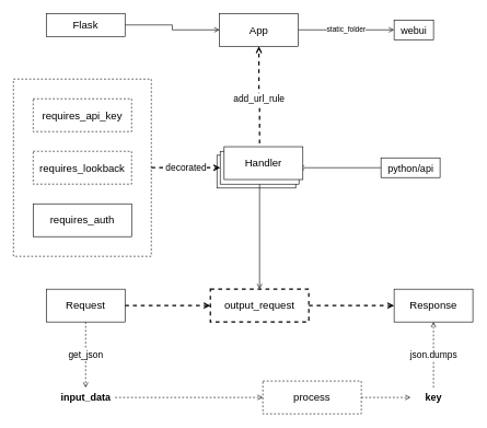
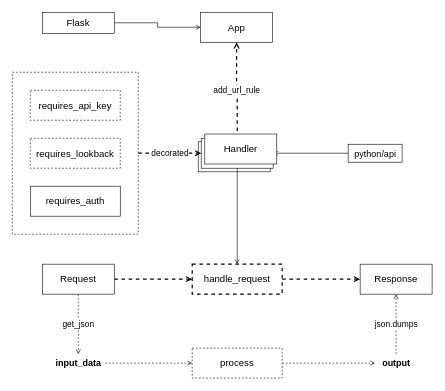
  <mxCell id="0" />
  <mxCell id="1" parent="0" />
  <mxCell id="2" value="" style="edgeStyle=orthogonalEdgeStyle;rounded=0;orthogonalLoop=1;jettySize=auto;html=1;endArrow=open;endFill=0;" edge="1" parent="1" source="3" target="5"><mxGeometry relative="1" as="geometry" /></mxCell>
  <mxCell id="3" value="Flask" style="rounded=0;whiteSpace=wrap;html=1;fontSize=16;" vertex="1" parent="1"><mxGeometry x="70" y="20" width="120" height="35" as="geometry" /></mxCell>
- <mxCell id="4" value="static_folder" style="edgeStyle=orthogonalEdgeStyle;rounded=0;orthogonalLoop=1;jettySize=auto;html=1;endArrow=open;endFill=0;" edge="1" parent="1" source="5" target="6"><mxGeometry relative="1" as="geometry" /></mxCell>
  <mxCell id="5" value="App" style="rounded=0;whiteSpace=wrap;html=1;fontSize=16;" vertex="1" parent="1"><mxGeometry x="334" y="20" width="120" height="50" as="geometry" /></mxCell>
- <mxCell id="6" value="webui" style="text;html=1;align=center;verticalAlign=middle;resizable=0;points=[];autosize=1;strokeColor=default;fillColor=none;fontSize=15;" vertex="1" parent="1"><mxGeometry x="600" y="30" width="60" height="30" as="geometry" /></mxCell>
  <mxCell id="7" value="" style="edgeStyle=orthogonalEdgeStyle;rounded=0;orthogonalLoop=1;jettySize=auto;html=1;entryX=1;entryY=0.5;entryDx=0;entryDy=0;endArrow=open;endFill=0;" edge="1" parent="1" source="8" target="11"><mxGeometry relative="1" as="geometry" /></mxCell>
  <mxCell id="8" value="python/api" style="text;html=1;align=center;verticalAlign=middle;resizable=0;points=[];autosize=1;strokeColor=default;fillColor=none;fontSize=15;" vertex="1" parent="1"><mxGeometry x="580" y="240" width="90" height="30" as="geometry" /></mxCell>
  <mxCell id="9" value="block" style="rounded=0;whiteSpace=wrap;html=1;fontSize=16;" vertex="1" parent="1"><mxGeometry x="330" y="236" width="120" height="50" as="geometry" /></mxCell>
  <mxCell id="10" style="edgeStyle=orthogonalEdgeStyle;rounded=0;orthogonalLoop=1;jettySize=auto;html=1;exitX=0.5;exitY=1;exitDx=0;exitDy=0;entryX=0.5;entryY=0;entryDx=0;entryDy=0;endArrow=open;endFill=0;" edge="1" parent="1" source="11" target="24"><mxGeometry relative="1" as="geometry" /></mxCell>
  <mxCell id="11" value="block" style="rounded=0;whiteSpace=wrap;html=1;fontSize=16;" vertex="1" parent="1"><mxGeometry x="335" y="230" width="120" height="50" as="geometry" /></mxCell>
  <mxCell id="12" value="add_url_rule" style="edgeStyle=orthogonalEdgeStyle;rounded=0;orthogonalLoop=1;jettySize=auto;html=1;exitX=0.5;exitY=0;exitDx=0;exitDy=0;entryX=0.5;entryY=1;entryDx=0;entryDy=0;fontSize=14;endArrow=open;endFill=0;dashed=1;strokeWidth=2;" edge="1" parent="1" source="11" target="5"><mxGeometry relative="1" as="geometry" /></mxCell>
  <mxCell id="13" value="Handler" style="rounded=0;whiteSpace=wrap;html=1;fontSize=16;" vertex="1" parent="1"><mxGeometry x="341" y="223" width="120" height="50" as="geometry" /></mxCell>
  <mxCell id="14" value="requires_lookback" style="rounded=0;whiteSpace=wrap;html=1;fontSize=16;dashed=1;" vertex="1" parent="1"><mxGeometry x="50" y="230" width="150" height="50" as="geometry" /></mxCell>
  <mxCell id="15" value="requires_auth" style="rounded=0;whiteSpace=wrap;html=1;fontSize=16;dashed=0;" vertex="1" parent="1"><mxGeometry x="50" y="310" width="150" height="50" as="geometry" /></mxCell>
  <mxCell id="16" value="requires_api_key" style="rounded=0;whiteSpace=wrap;html=1;fontSize=16;dashed=1;" vertex="1" parent="1"><mxGeometry x="50" y="150" width="150" height="50" as="geometry" /></mxCell>
  <mxCell id="17" value="decorated" style="edgeStyle=orthogonalEdgeStyle;rounded=0;orthogonalLoop=1;jettySize=auto;html=1;exitX=1;exitY=0.5;exitDx=0;exitDy=0;entryX=0;entryY=0.5;entryDx=0;entryDy=0;fontSize=14;endArrow=open;endFill=0;dashed=1;strokeWidth=2;" edge="1" parent="1" source="18" target="11"><mxGeometry relative="1" as="geometry" /></mxCell>
  <mxCell id="18" value="" style="rounded=0;whiteSpace=wrap;html=1;fontSize=16;fillColor=none;strokeColor=default;dashed=1;" vertex="1" parent="1"><mxGeometry x="20" y="120" width="210" height="270" as="geometry" /></mxCell>
  <mxCell id="19" style="edgeStyle=orthogonalEdgeStyle;rounded=0;orthogonalLoop=1;jettySize=auto;html=1;exitX=1;exitY=0.5;exitDx=0;exitDy=0;entryX=0;entryY=0.5;entryDx=0;entryDy=0;dashed=1;endArrow=open;endFill=0;strokeWidth=2;" edge="1" parent="1" source="21" target="24"><mxGeometry relative="1" as="geometry" /></mxCell>
  <mxCell id="20" value="get_json" style="edgeStyle=orthogonalEdgeStyle;rounded=0;orthogonalLoop=1;jettySize=auto;html=1;dashed=1;endArrow=open;endFill=0;fontSize=14;" edge="1" parent="1" source="21" target="28"><mxGeometry relative="1" as="geometry" /></mxCell>
  <mxCell id="21" value="Request" style="rounded=0;whiteSpace=wrap;html=1;fontSize=16;" vertex="1" parent="1"><mxGeometry x="70" y="440" width="120" height="50" as="geometry" /></mxCell>
  <mxCell id="22" value="Response" style="rounded=0;whiteSpace=wrap;html=1;fontSize=16;" vertex="1" parent="1"><mxGeometry x="600" y="440" width="120" height="50" as="geometry" /></mxCell>
  <mxCell id="23" style="edgeStyle=orthogonalEdgeStyle;rounded=0;orthogonalLoop=1;jettySize=auto;html=1;exitX=1;exitY=0.5;exitDx=0;exitDy=0;entryX=0;entryY=0.5;entryDx=0;entryDy=0;dashed=1;endArrow=open;endFill=0;strokeWidth=2;" edge="1" parent="1" source="24" target="22"><mxGeometry relative="1" as="geometry" /></mxCell>
- <mxCell id="24" value="output_request" style="rounded=0;whiteSpace=wrap;html=1;fontSize=16;dashed=1;strokeWidth=2;" vertex="1" parent="1"><mxGeometry x="320" y="440" width="150" height="50" as="geometry" /></mxCell>
+ <mxCell id="24" value="handle_request" style="rounded=0;whiteSpace=wrap;html=1;fontSize=16;dashed=1;strokeWidth=2;" vertex="1" parent="1"><mxGeometry x="320" y="440" width="150" height="50" as="geometry" /></mxCell>
  <mxCell id="25" value="" style="edgeStyle=orthogonalEdgeStyle;rounded=0;orthogonalLoop=1;jettySize=auto;html=1;dashed=1;endArrow=open;endFill=0;" edge="1" parent="1" source="26" target="30"><mxGeometry relative="1" as="geometry" /></mxCell>
- <mxCell id="26" value="process" style="rounded=0;whiteSpace=wrap;html=1;fontSize=16;dashed=1;strokeWidth=1;" vertex="1" parent="1"><mxGeometry x="400" y="580" width="150" height="50" as="geometry" /></mxCell>
+ <mxCell id="26" value="process" style="rounded=0;whiteSpace=wrap;html=1;fontSize=16;dashed=1;strokeWidth=1;" vertex="1" parent="1"><mxGeometry x="320" y="580" width="150" height="50" as="geometry" /></mxCell>
  <mxCell id="27" value="" style="edgeStyle=orthogonalEdgeStyle;rounded=0;orthogonalLoop=1;jettySize=auto;html=1;dashed=1;endArrow=open;endFill=0;" edge="1" parent="1" source="28" target="26"><mxGeometry relative="1" as="geometry"><Array as="points"><mxPoint x="270" y="605" /><mxPoint x="270" y="605" /></Array></mxGeometry></mxCell>
  <mxCell id="28" value="input_data" style="text;html=1;align=center;verticalAlign=middle;resizable=0;points=[];autosize=1;strokeColor=none;fillColor=none;fontSize=15;fontStyle=1" vertex="1" parent="1"><mxGeometry x="85" y="590" width="90" height="30" as="geometry" /></mxCell>
  <mxCell id="29" value="json.dumps" style="edgeStyle=orthogonalEdgeStyle;rounded=0;orthogonalLoop=1;jettySize=auto;html=1;dashed=1;endArrow=open;endFill=0;fontSize=14;" edge="1" parent="1" source="30" target="22"><mxGeometry relative="1" as="geometry"><Array as="points"><mxPoint x="660" y="540" /><mxPoint x="660" y="540" /></Array></mxGeometry></mxCell>
- <mxCell id="30" value="key" style="text;html=1;align=center;verticalAlign=middle;resizable=0;points=[];autosize=1;strokeColor=none;fillColor=none;fontSize=15;fontStyle=1" vertex="1" parent="1"><mxGeometry x="625" y="590" width="70" height="30" as="geometry" /></mxCell>
+ <mxCell id="30" value="output" style="text;html=1;align=center;verticalAlign=middle;resizable=0;points=[];autosize=1;strokeColor=none;fillColor=none;fontSize=15;fontStyle=1" vertex="1" parent="1"><mxGeometry x="625" y="590" width="70" height="30" as="geometry" /></mxCell>
